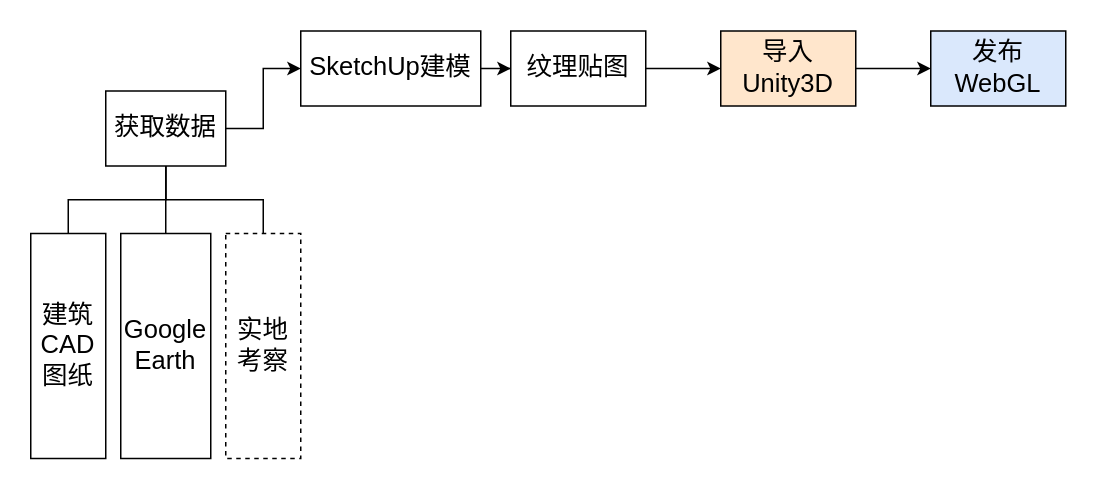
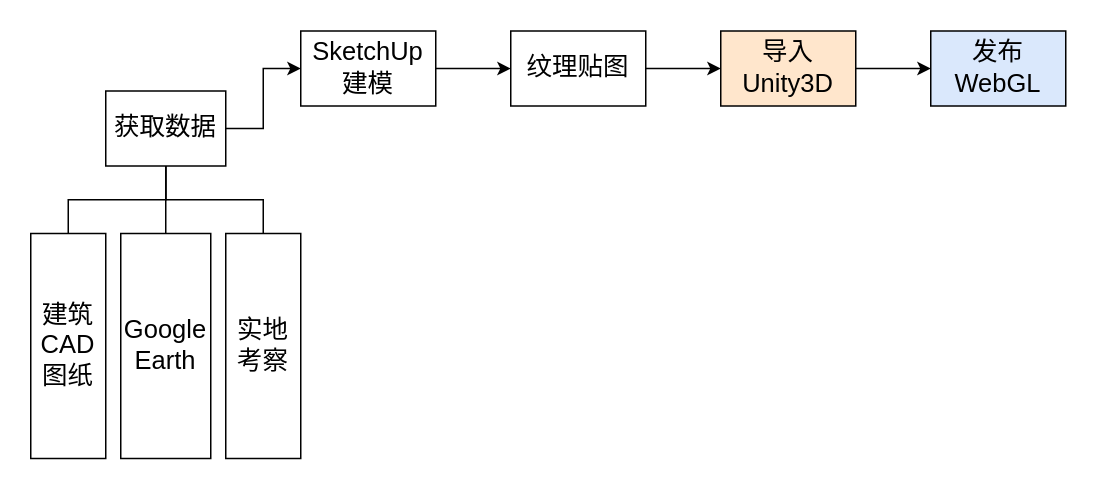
  <mxCell id="0" />
  <mxCell id="1" parent="0" />
  <mxCell id="2" value="" style="edgeStyle=orthogonalEdgeStyle;rounded=0;orthogonalLoop=1;jettySize=auto;html=1;fontFamily=Helvetica;fontSize=17;" parent="1" source="6" target="8" edge="1"><mxGeometry relative="1" as="geometry" /></mxCell>
  <mxCell id="3" value="" style="edgeStyle=orthogonalEdgeStyle;rounded=0;orthogonalLoop=1;jettySize=auto;html=1;fontFamily=Helvetica;fontSize=17;endArrow=none;endFill=0;" parent="1" source="6" target="9" edge="1"><mxGeometry relative="1" as="geometry" /></mxCell>
  <mxCell id="4" value="" style="edgeStyle=orthogonalEdgeStyle;rounded=0;orthogonalLoop=1;jettySize=auto;html=1;fontFamily=Helvetica;fontSize=17;endArrow=none;endFill=0;" parent="1" source="6" target="10" edge="1"><mxGeometry relative="1" as="geometry" /></mxCell>
  <mxCell id="5" value="" style="edgeStyle=orthogonalEdgeStyle;rounded=0;orthogonalLoop=1;jettySize=auto;html=1;fontFamily=Helvetica;fontSize=17;endArrow=none;endFill=0;" parent="1" source="6" target="11" edge="1"><mxGeometry relative="1" as="geometry" /></mxCell>
  <mxCell id="6" value="获取数据" style="rounded=0;whiteSpace=wrap;html=1;fontFamily=Helvetica;fontSize=17;" parent="1" vertex="1"><mxGeometry x="70" y="60" width="80" height="50" as="geometry" /></mxCell>
  <mxCell id="7" value="" style="edgeStyle=orthogonalEdgeStyle;rounded=0;orthogonalLoop=1;jettySize=auto;html=1;fontFamily=Helvetica;fontSize=17;" parent="1" source="8" target="13" edge="1"><mxGeometry relative="1" as="geometry" /></mxCell>
- <mxCell id="8" value="SketchUp建模" style="rounded=0;whiteSpace=wrap;html=1;fontFamily=Helvetica;fontSize=17;" parent="1" vertex="1"><mxGeometry x="200" y="20" width="120" height="50" as="geometry" /></mxCell>
+ <mxCell id="8" value="SketchUp建模" style="rounded=0;whiteSpace=wrap;html=1;fontFamily=Helvetica;fontSize=17;" parent="1" vertex="1"><mxGeometry x="200" y="20" width="90" height="50" as="geometry" /></mxCell>
  <mxCell id="9" value="建筑CAD图纸" style="rounded=0;whiteSpace=wrap;html=1;fontFamily=Helvetica;fontSize=17;" parent="1" vertex="1"><mxGeometry x="20" y="155" width="50" height="150" as="geometry" /></mxCell>
  <mxCell id="10" value="Google Earth" style="rounded=0;whiteSpace=wrap;html=1;fontFamily=Helvetica;fontSize=17;" parent="1" vertex="1"><mxGeometry x="80" y="155" width="60" height="150" as="geometry" /></mxCell>
- <mxCell id="11" value="实地考察" style="rounded=0;whiteSpace=wrap;html=1;fontFamily=Helvetica;fontSize=17;dashed=1;" parent="1" vertex="1"><mxGeometry x="150" y="155" width="50" height="150" as="geometry" /></mxCell>
+ <mxCell id="11" value="实地考察" style="rounded=0;whiteSpace=wrap;html=1;fontFamily=Helvetica;fontSize=17;" parent="1" vertex="1"><mxGeometry x="150" y="155" width="50" height="150" as="geometry" /></mxCell>
  <mxCell id="12" value="" style="edgeStyle=orthogonalEdgeStyle;rounded=0;orthogonalLoop=1;jettySize=auto;html=1;fontFamily=Helvetica;fontSize=17;" parent="1" source="13" target="15" edge="1"><mxGeometry relative="1" as="geometry" /></mxCell>
  <mxCell id="13" value="纹理贴图" style="rounded=0;whiteSpace=wrap;html=1;fontFamily=Helvetica;fontSize=17;" parent="1" vertex="1"><mxGeometry x="340" y="20" width="90" height="50" as="geometry" /></mxCell>
  <mxCell id="14" value="" style="edgeStyle=orthogonalEdgeStyle;rounded=0;orthogonalLoop=1;jettySize=auto;html=1;fontFamily=Helvetica;fontSize=17;" parent="1" source="15" target="16" edge="1"><mxGeometry relative="1" as="geometry" /></mxCell>
  <mxCell id="15" value="导入Unity3D" style="rounded=0;whiteSpace=wrap;html=1;fontFamily=Helvetica;fontSize=17;fillColor=#ffe6cc;" parent="1" vertex="1"><mxGeometry x="480" y="20" width="90" height="50" as="geometry" /></mxCell>
  <mxCell id="16" value="发布WebGL" style="rounded=0;whiteSpace=wrap;html=1;fontFamily=Helvetica;fontSize=17;fillColor=#dae8fc;" parent="1" vertex="1"><mxGeometry x="620" y="20" width="90" height="50" as="geometry" /></mxCell>
